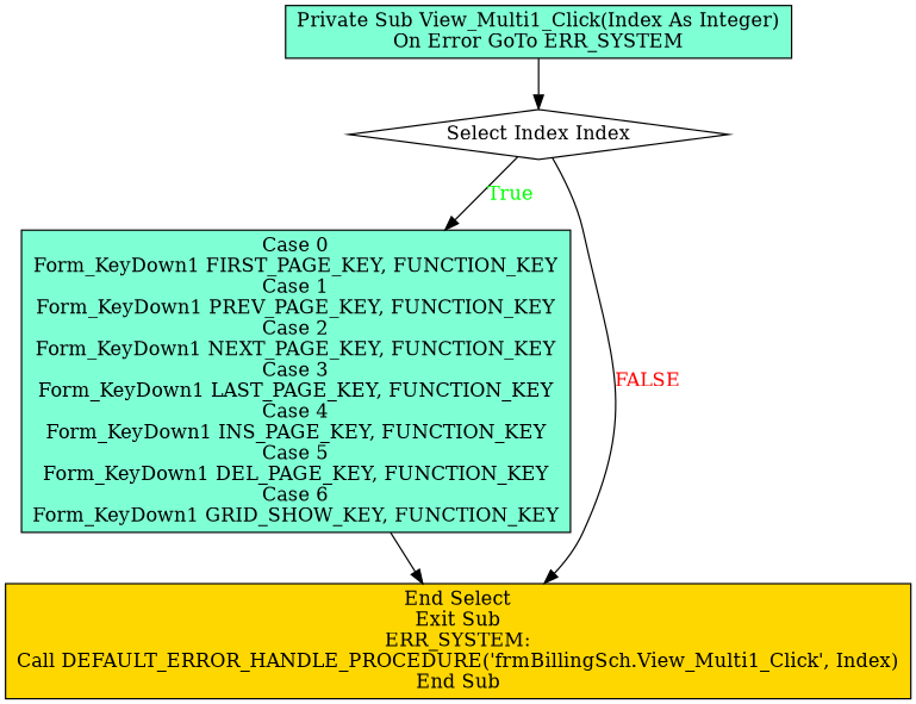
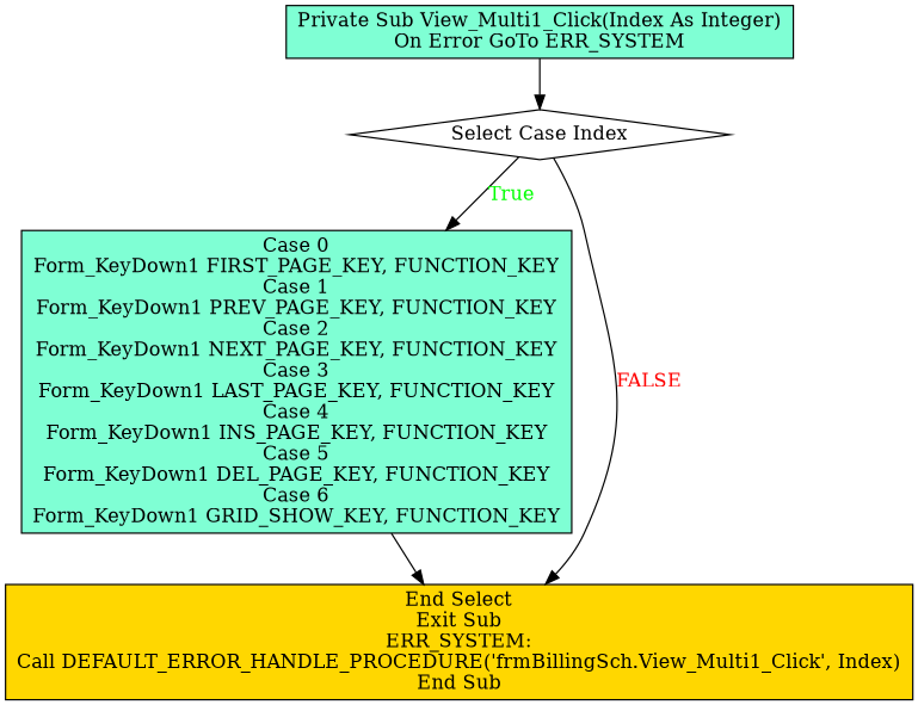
  digraph {
    node [shape=box style=filled fillcolor=aquamarine]
    n1 [label="Private Sub View_Multi1_Click(Index As Integer)\nOn Error GoTo ERR_SYSTEM"]
-   n2 [label="Select Index Index" shape=diamond fillcolor=white]
+   n2 [label="Select Case Index" shape=diamond fillcolor=white]
    n3 [label="Case 0\nForm_KeyDown1 FIRST_PAGE_KEY, FUNCTION_KEY\nCase 1\nForm_KeyDown1 PREV_PAGE_KEY, FUNCTION_KEY\nCase 2\nForm_KeyDown1 NEXT_PAGE_KEY, FUNCTION_KEY\nCase 3\nForm_KeyDown1 LAST_PAGE_KEY, FUNCTION_KEY\nCase 4\nForm_KeyDown1 INS_PAGE_KEY, FUNCTION_KEY\nCase 5\nForm_KeyDown1 DEL_PAGE_KEY, FUNCTION_KEY\nCase 6\nForm_KeyDown1 GRID_SHOW_KEY, FUNCTION_KEY"]
    n4 [label="End Select\nExit Sub\nERR_SYSTEM:\nCall DEFAULT_ERROR_HANDLE_PROCEDURE('frmBillingSch.View_Multi1_Click', Index)\nEnd Sub" fillcolor=gold]
    n1 -> n2
    n2 -> n3 [fontcolor=GREEN label=True]
    n2 -> n4 [fontcolor=RED label=FALSE]
    n3 -> n4
  }
